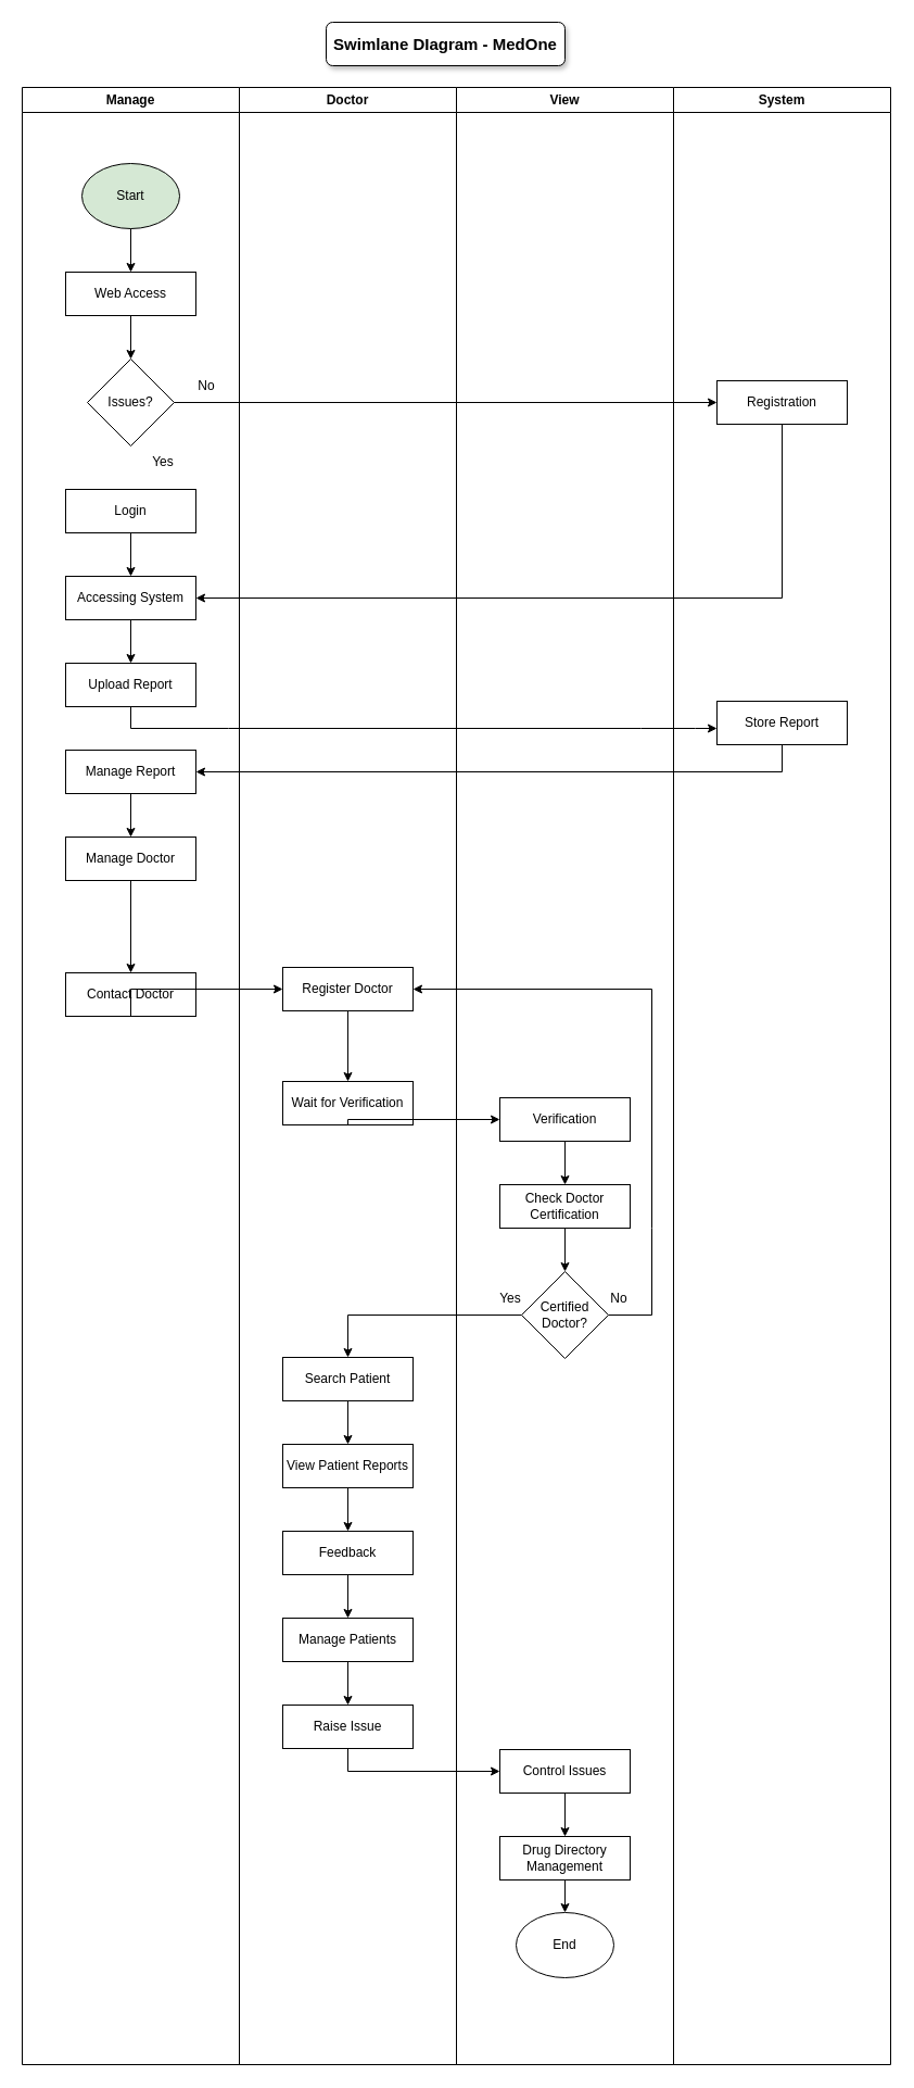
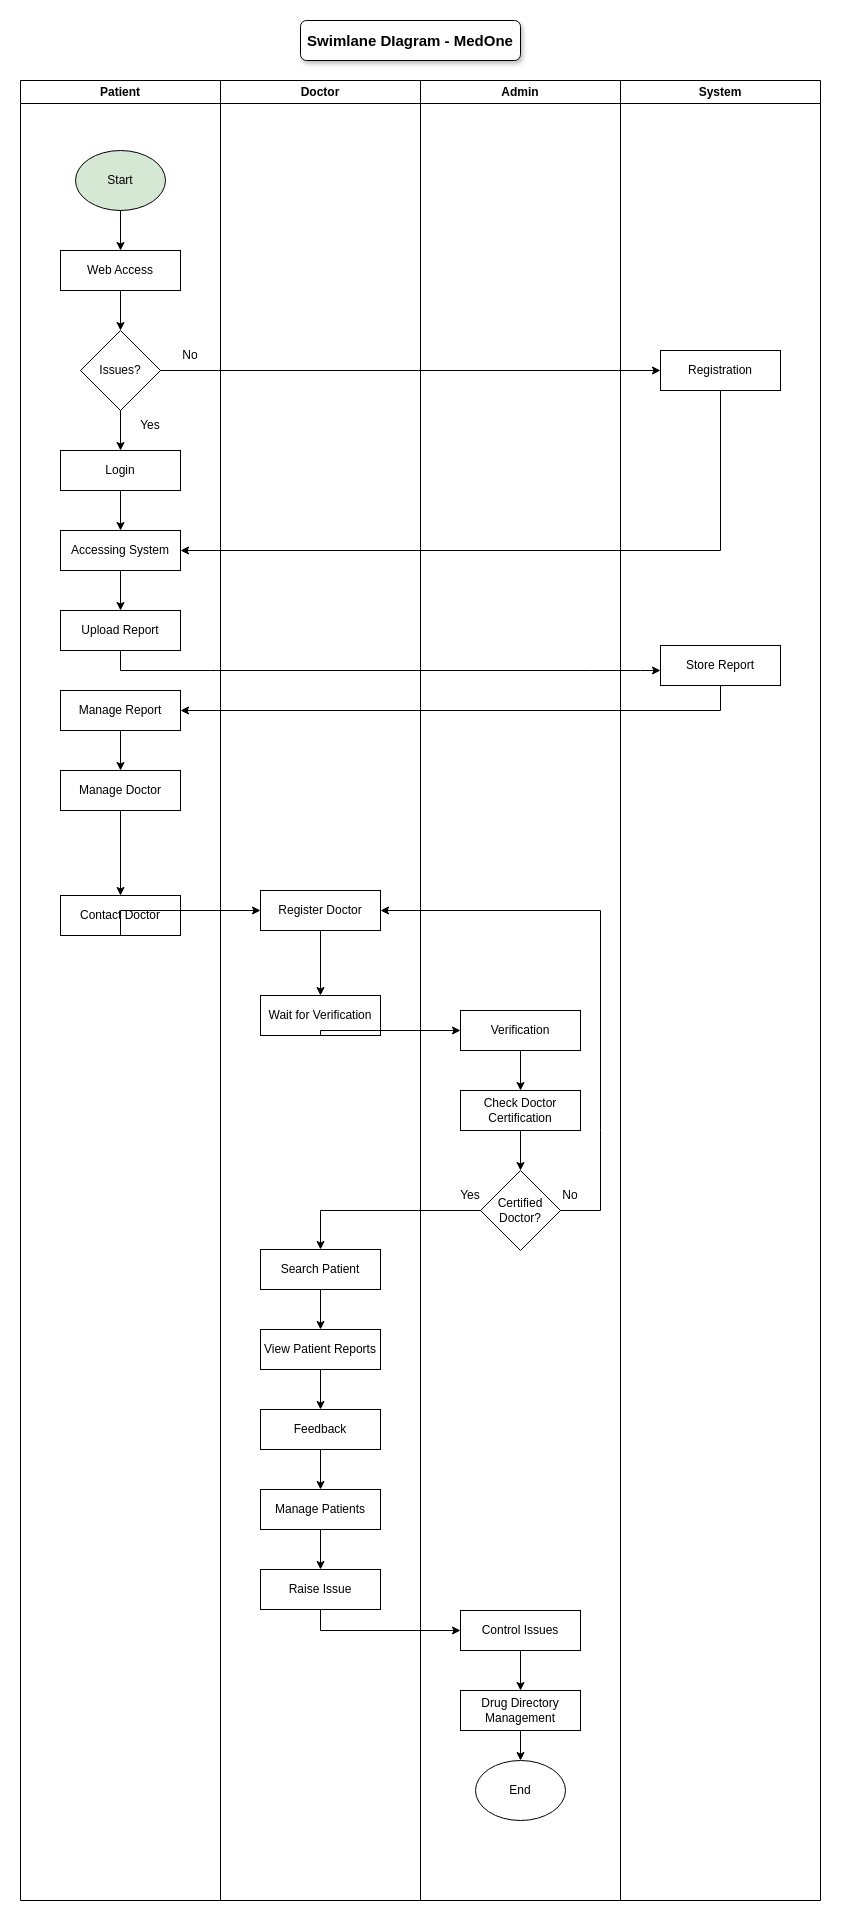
  <mxCell id="0" />
  <mxCell id="1" parent="0" />
- <mxCell id="2" value="Manage" style="swimlane;whiteSpace=wrap;html=1;" vertex="1" parent="1"><mxGeometry x="20" y="80" width="200" height="1820" as="geometry" /></mxCell>
+ <mxCell id="2" value="Patient" style="swimlane;whiteSpace=wrap;html=1;" vertex="1" parent="1"><mxGeometry x="20" y="80" width="200" height="1820" as="geometry" /></mxCell>
  <mxCell id="3" value="Web Access" style="rounded=0;whiteSpace=wrap;html=1;" vertex="1" parent="2"><mxGeometry x="40" y="170" width="120" height="40" as="geometry" /></mxCell>
  <mxCell id="4" value="Issues?" style="rhombus;whiteSpace=wrap;html=1;" vertex="1" parent="2"><mxGeometry x="60" y="250" width="80" height="80" as="geometry" /></mxCell>
  <mxCell id="5" value="" style="endArrow=classic;html=1;rounded=0;exitX=0.5;exitY=1;exitDx=0;exitDy=0;entryX=0.5;entryY=0;entryDx=0;entryDy=0;" edge="1" parent="2" source="3" target="4"><mxGeometry width="50" height="50" relative="1" as="geometry"><mxPoint x="75" y="270" as="sourcePoint" /><mxPoint x="125" y="220" as="targetPoint" /></mxGeometry></mxCell>
  <mxCell id="6" value="No" style="text;html=1;strokeColor=none;fillColor=none;align=center;verticalAlign=middle;whiteSpace=wrap;rounded=0;" vertex="1" parent="2"><mxGeometry x="140" y="260" width="60" height="30" as="geometry" /></mxCell>
  <mxCell id="7" value="Login" style="rounded=0;whiteSpace=wrap;html=1;" vertex="1" parent="2"><mxGeometry x="40" y="370" width="120" height="40" as="geometry" /></mxCell>
+ <mxCell id="8" value="" style="endArrow=classic;html=1;rounded=0;exitX=0.5;exitY=1;exitDx=0;exitDy=0;entryX=0.5;entryY=0;entryDx=0;entryDy=0;" edge="1" parent="2" source="4" target="7"><mxGeometry width="50" height="50" relative="1" as="geometry"><mxPoint x="100" y="360" as="sourcePoint" /><mxPoint x="150" y="310" as="targetPoint" /></mxGeometry></mxCell>
  <mxCell id="9" value="Yes" style="text;html=1;strokeColor=none;fillColor=none;align=center;verticalAlign=middle;whiteSpace=wrap;rounded=0;" vertex="1" parent="2"><mxGeometry x="100" y="330" width="60" height="30" as="geometry" /></mxCell>
  <mxCell id="10" value="Accessing System" style="rounded=0;whiteSpace=wrap;html=1;" vertex="1" parent="2"><mxGeometry x="40" y="450" width="120" height="40" as="geometry" /></mxCell>
  <mxCell id="11" value="" style="endArrow=classic;html=1;rounded=0;exitX=0.5;exitY=1;exitDx=0;exitDy=0;entryX=0.5;entryY=0;entryDx=0;entryDy=0;" edge="1" parent="2" source="7" target="10"><mxGeometry width="50" height="50" relative="1" as="geometry"><mxPoint x="350" y="400" as="sourcePoint" /><mxPoint x="400" y="350" as="targetPoint" /></mxGeometry></mxCell>
  <mxCell id="12" value="Upload Report" style="rounded=0;whiteSpace=wrap;html=1;" vertex="1" parent="2"><mxGeometry x="40" y="530" width="120" height="40" as="geometry" /></mxCell>
  <mxCell id="13" value="" style="endArrow=classic;html=1;rounded=0;exitX=0.5;exitY=1;exitDx=0;exitDy=0;entryX=0.5;entryY=0;entryDx=0;entryDy=0;" edge="1" parent="2" source="10" target="12"><mxGeometry width="50" height="50" relative="1" as="geometry"><mxPoint x="150" y="520" as="sourcePoint" /><mxPoint x="200" y="470" as="targetPoint" /></mxGeometry></mxCell>
  <mxCell id="14" value="Manage Report" style="rounded=0;whiteSpace=wrap;html=1;" vertex="1" parent="2"><mxGeometry x="40" y="610" width="120" height="40" as="geometry" /></mxCell>
  <mxCell id="15" value="Manage Doctor" style="rounded=0;whiteSpace=wrap;html=1;" vertex="1" parent="2"><mxGeometry x="40" y="690" width="120" height="40" as="geometry" /></mxCell>
  <mxCell id="16" value="" style="endArrow=classic;html=1;rounded=0;exitX=0.5;exitY=1;exitDx=0;exitDy=0;entryX=0.5;entryY=0;entryDx=0;entryDy=0;" edge="1" parent="2" source="14" target="15"><mxGeometry width="50" height="50" relative="1" as="geometry"><mxPoint x="350" y="750" as="sourcePoint" /><mxPoint x="400" y="700" as="targetPoint" /></mxGeometry></mxCell>
  <mxCell id="17" value="Contact Doctor" style="rounded=0;whiteSpace=wrap;html=1;" vertex="1" parent="2"><mxGeometry x="40" y="815" width="120" height="40" as="geometry" /></mxCell>
  <mxCell id="18" value="" style="endArrow=classic;html=1;rounded=0;exitX=0.5;exitY=1;exitDx=0;exitDy=0;entryX=0.5;entryY=0;entryDx=0;entryDy=0;" edge="1" parent="2" source="15" target="17"><mxGeometry width="50" height="50" relative="1" as="geometry"><mxPoint x="350" y="750" as="sourcePoint" /><mxPoint x="400" y="700" as="targetPoint" /></mxGeometry></mxCell>
  <mxCell id="19" value="Start" style="ellipse;whiteSpace=wrap;html=1;fillColor=#d5e8d4;" vertex="1" parent="2"><mxGeometry x="55" y="70" width="90" height="60" as="geometry" /></mxCell>
  <mxCell id="20" value="" style="endArrow=classic;html=1;rounded=0;fontSize=15;exitX=0.5;exitY=1;exitDx=0;exitDy=0;entryX=0.5;entryY=0;entryDx=0;entryDy=0;" edge="1" parent="2" source="19" target="3"><mxGeometry width="50" height="50" relative="1" as="geometry"><mxPoint x="350" y="190" as="sourcePoint" /><mxPoint x="400" y="140" as="targetPoint" /></mxGeometry></mxCell>
  <mxCell id="21" value="Doctor" style="swimlane;whiteSpace=wrap;html=1;" vertex="1" parent="1"><mxGeometry x="220" y="80" width="200" height="1820" as="geometry" /></mxCell>
  <mxCell id="22" value="Register Doctor" style="rounded=0;whiteSpace=wrap;html=1;" vertex="1" parent="21"><mxGeometry x="40" y="810" width="120" height="40" as="geometry" /></mxCell>
  <mxCell id="23" value="Wait for Verification" style="rounded=0;whiteSpace=wrap;html=1;" vertex="1" parent="21"><mxGeometry x="40" y="915" width="120" height="40" as="geometry" /></mxCell>
  <mxCell id="24" value="" style="endArrow=classic;html=1;rounded=0;exitX=0.5;exitY=1;exitDx=0;exitDy=0;entryX=0.5;entryY=0;entryDx=0;entryDy=0;" edge="1" parent="21" source="22" target="23"><mxGeometry width="50" height="50" relative="1" as="geometry"><mxPoint x="150" y="750" as="sourcePoint" /><mxPoint x="200" y="700" as="targetPoint" /></mxGeometry></mxCell>
  <mxCell id="25" value="Search Patient" style="rounded=0;whiteSpace=wrap;html=1;" vertex="1" parent="21"><mxGeometry x="40" y="1169" width="120" height="40" as="geometry" /></mxCell>
  <mxCell id="26" value="View Patient Reports" style="rounded=0;whiteSpace=wrap;html=1;" vertex="1" parent="21"><mxGeometry x="40" y="1249" width="120" height="40" as="geometry" /></mxCell>
  <mxCell id="27" value="" style="endArrow=classic;html=1;rounded=0;exitX=0.5;exitY=1;exitDx=0;exitDy=0;entryX=0.5;entryY=0;entryDx=0;entryDy=0;" edge="1" parent="21" source="25" target="26"><mxGeometry width="50" height="50" relative="1" as="geometry"><mxPoint x="150" y="1359" as="sourcePoint" /><mxPoint x="200" y="1309" as="targetPoint" /></mxGeometry></mxCell>
  <mxCell id="28" value="Feedback" style="rounded=0;whiteSpace=wrap;html=1;" vertex="1" parent="21"><mxGeometry x="40" y="1329" width="120" height="40" as="geometry" /></mxCell>
  <mxCell id="29" value="" style="endArrow=classic;html=1;rounded=0;exitX=0.5;exitY=1;exitDx=0;exitDy=0;entryX=0.5;entryY=0;entryDx=0;entryDy=0;" edge="1" parent="21" source="26" target="28"><mxGeometry width="50" height="50" relative="1" as="geometry"><mxPoint x="150" y="1359" as="sourcePoint" /><mxPoint x="200" y="1309" as="targetPoint" /></mxGeometry></mxCell>
  <mxCell id="30" value="Manage Patients" style="rounded=0;whiteSpace=wrap;html=1;" vertex="1" parent="21"><mxGeometry x="40" y="1409" width="120" height="40" as="geometry" /></mxCell>
  <mxCell id="31" value="" style="endArrow=classic;html=1;rounded=0;exitX=0.5;exitY=1;exitDx=0;exitDy=0;entryX=0.5;entryY=0;entryDx=0;entryDy=0;" edge="1" parent="21" source="28" target="30"><mxGeometry width="50" height="50" relative="1" as="geometry"><mxPoint x="150" y="1499" as="sourcePoint" /><mxPoint x="200" y="1449" as="targetPoint" /></mxGeometry></mxCell>
  <mxCell id="32" value="Raise Issue" style="rounded=0;whiteSpace=wrap;html=1;" vertex="1" parent="21"><mxGeometry x="40" y="1489" width="120" height="40" as="geometry" /></mxCell>
  <mxCell id="33" value="" style="endArrow=classic;html=1;rounded=0;exitX=0.5;exitY=1;exitDx=0;exitDy=0;entryX=0.5;entryY=0;entryDx=0;entryDy=0;" edge="1" parent="21" source="30" target="32"><mxGeometry width="50" height="50" relative="1" as="geometry"><mxPoint x="150" y="1499" as="sourcePoint" /><mxPoint x="200" y="1449" as="targetPoint" /></mxGeometry></mxCell>
- <mxCell id="34" value="View" style="swimlane;whiteSpace=wrap;html=1;" vertex="1" parent="1"><mxGeometry x="420" y="80" width="200" height="1820" as="geometry" /></mxCell>
+ <mxCell id="34" value="Admin" style="swimlane;whiteSpace=wrap;html=1;" vertex="1" parent="1"><mxGeometry x="420" y="80" width="200" height="1820" as="geometry" /></mxCell>
  <mxCell id="35" value="Verification" style="rounded=0;whiteSpace=wrap;html=1;" vertex="1" parent="34"><mxGeometry x="40" y="930" width="120" height="40" as="geometry" /></mxCell>
  <mxCell id="36" value="Check Doctor Certification" style="rounded=0;whiteSpace=wrap;html=1;" vertex="1" parent="34"><mxGeometry x="40" y="1010" width="120" height="40" as="geometry" /></mxCell>
  <mxCell id="37" value="" style="endArrow=classic;html=1;rounded=0;exitX=0.5;exitY=1;exitDx=0;exitDy=0;entryX=0.5;entryY=0;entryDx=0;entryDy=0;" edge="1" parent="34" source="35" target="36"><mxGeometry width="50" height="50" relative="1" as="geometry"><mxPoint x="-50" y="960" as="sourcePoint" /><mxPoint y="910" as="targetPoint" /></mxGeometry></mxCell>
  <mxCell id="38" value="Certified Doctor?" style="rhombus;whiteSpace=wrap;html=1;" vertex="1" parent="34"><mxGeometry x="60" y="1090" width="80" height="80" as="geometry" /></mxCell>
  <mxCell id="39" value="" style="endArrow=classic;html=1;rounded=0;exitX=0.5;exitY=1;exitDx=0;exitDy=0;" edge="1" parent="34" source="36" target="38"><mxGeometry width="50" height="50" relative="1" as="geometry"><mxPoint x="-50" y="1080" as="sourcePoint" /><mxPoint y="1030" as="targetPoint" /></mxGeometry></mxCell>
  <mxCell id="40" value="No" style="text;html=1;strokeColor=none;fillColor=none;align=center;verticalAlign=middle;whiteSpace=wrap;rounded=0;" vertex="1" parent="34"><mxGeometry x="120" y="1100" width="60" height="30" as="geometry" /></mxCell>
  <mxCell id="41" value="Yes" style="text;html=1;strokeColor=none;fillColor=none;align=center;verticalAlign=middle;whiteSpace=wrap;rounded=0;" vertex="1" parent="34"><mxGeometry x="20" y="1100" width="60" height="30" as="geometry" /></mxCell>
  <mxCell id="42" value="Control Issues" style="rounded=0;whiteSpace=wrap;html=1;" vertex="1" parent="34"><mxGeometry x="40" y="1530" width="120" height="40" as="geometry" /></mxCell>
  <mxCell id="43" value="Drug Directory Management" style="rounded=0;whiteSpace=wrap;html=1;" vertex="1" parent="34"><mxGeometry x="40" y="1610" width="120" height="40" as="geometry" /></mxCell>
  <mxCell id="44" value="" style="endArrow=classic;html=1;rounded=0;exitX=0.5;exitY=1;exitDx=0;exitDy=0;entryX=0.5;entryY=0;entryDx=0;entryDy=0;" edge="1" parent="34" source="42" target="43"><mxGeometry width="50" height="50" relative="1" as="geometry"><mxPoint x="-50" y="1620" as="sourcePoint" /><mxPoint y="1570" as="targetPoint" /></mxGeometry></mxCell>
  <mxCell id="45" value="End" style="ellipse;whiteSpace=wrap;html=1;" vertex="1" parent="34"><mxGeometry x="55" y="1680" width="90" height="60" as="geometry" /></mxCell>
  <mxCell id="46" value="" style="endArrow=classic;html=1;rounded=0;exitX=0.5;exitY=1;exitDx=0;exitDy=0;entryX=0.5;entryY=0;entryDx=0;entryDy=0;" edge="1" parent="34" source="43" target="45"><mxGeometry width="50" height="50" relative="1" as="geometry"><mxPoint x="-50" y="1760" as="sourcePoint" /><mxPoint y="1710" as="targetPoint" /></mxGeometry></mxCell>
  <mxCell id="47" value="System" style="swimlane;whiteSpace=wrap;html=1;" vertex="1" parent="1"><mxGeometry x="620" y="80" width="200" height="1820" as="geometry" /></mxCell>
  <mxCell id="48" value="Registration" style="rounded=0;whiteSpace=wrap;html=1;" vertex="1" parent="47"><mxGeometry x="40" y="270" width="120" height="40" as="geometry" /></mxCell>
  <mxCell id="49" value="Store Report" style="rounded=0;whiteSpace=wrap;html=1;" vertex="1" parent="47"><mxGeometry x="40" y="565" width="120" height="40" as="geometry" /></mxCell>
  <mxCell id="50" value="" style="endArrow=classic;html=1;rounded=0;exitX=1;exitY=0.5;exitDx=0;exitDy=0;entryX=0;entryY=0.5;entryDx=0;entryDy=0;" edge="1" parent="1" source="4" target="48"><mxGeometry width="50" height="50" relative="1" as="geometry"><mxPoint x="370" y="340" as="sourcePoint" /><mxPoint x="420" y="290" as="targetPoint" /></mxGeometry></mxCell>
  <mxCell id="51" value="" style="endArrow=classic;html=1;rounded=0;exitX=0.5;exitY=1;exitDx=0;exitDy=0;entryX=1;entryY=0.5;entryDx=0;entryDy=0;" edge="1" parent="1" source="48" target="10"><mxGeometry width="50" height="50" relative="1" as="geometry"><mxPoint x="295" y="570" as="sourcePoint" /><mxPoint x="345" y="520" as="targetPoint" /><Array as="points"><mxPoint x="720" y="550" /></Array></mxGeometry></mxCell>
  <mxCell id="52" value="" style="endArrow=classic;html=1;rounded=0;exitX=0.5;exitY=1;exitDx=0;exitDy=0;entryX=0;entryY=0.625;entryDx=0;entryDy=0;entryPerimeter=0;" edge="1" parent="1" source="12" target="49"><mxGeometry width="50" height="50" relative="1" as="geometry"><mxPoint x="370" y="550" as="sourcePoint" /><mxPoint x="420" y="500" as="targetPoint" /><Array as="points"><mxPoint x="120" y="670" /><mxPoint x="210" y="670" /><mxPoint x="590" y="670" /><mxPoint x="640" y="670" /></Array></mxGeometry></mxCell>
  <mxCell id="53" value="" style="endArrow=classic;html=1;rounded=0;exitX=0.5;exitY=1;exitDx=0;exitDy=0;entryX=1;entryY=0.5;entryDx=0;entryDy=0;" edge="1" parent="1" source="49" target="14"><mxGeometry width="50" height="50" relative="1" as="geometry"><mxPoint x="370" y="620" as="sourcePoint" /><mxPoint x="420" y="570" as="targetPoint" /><Array as="points"><mxPoint x="720" y="710" /></Array></mxGeometry></mxCell>
  <mxCell id="54" value="" style="endArrow=classic;html=1;rounded=0;exitX=0.5;exitY=1;exitDx=0;exitDy=0;entryX=0;entryY=0.5;entryDx=0;entryDy=0;" edge="1" parent="1" source="17" target="22"><mxGeometry width="50" height="50" relative="1" as="geometry"><mxPoint x="370" y="830" as="sourcePoint" /><mxPoint x="420" y="780" as="targetPoint" /><Array as="points"><mxPoint x="120" y="910" /></Array></mxGeometry></mxCell>
  <mxCell id="55" value="" style="endArrow=classic;html=1;rounded=0;exitX=0.5;exitY=1;exitDx=0;exitDy=0;entryX=0;entryY=0.5;entryDx=0;entryDy=0;" edge="1" parent="1" source="23" target="35"><mxGeometry width="50" height="50" relative="1" as="geometry"><mxPoint x="370" y="960" as="sourcePoint" /><mxPoint x="420" y="910" as="targetPoint" /><Array as="points"><mxPoint x="320" y="1030" /></Array></mxGeometry></mxCell>
  <mxCell id="56" value="" style="endArrow=classic;html=1;rounded=0;exitX=1;exitY=0.5;exitDx=0;exitDy=0;entryX=1;entryY=0.5;entryDx=0;entryDy=0;" edge="1" parent="1" source="38" target="22"><mxGeometry width="50" height="50" relative="1" as="geometry"><mxPoint x="370" y="1070" as="sourcePoint" /><mxPoint x="420" y="1020" as="targetPoint" /><Array as="points"><mxPoint x="600" y="1210" /><mxPoint x="600" y="1130" /><mxPoint x="600" y="910" /></Array></mxGeometry></mxCell>
  <mxCell id="57" value="" style="endArrow=classic;html=1;rounded=0;exitX=0;exitY=0.5;exitDx=0;exitDy=0;entryX=0.5;entryY=0;entryDx=0;entryDy=0;" edge="1" parent="1" source="38" target="25"><mxGeometry width="50" height="50" relative="1" as="geometry"><mxPoint x="370" y="1210" as="sourcePoint" /><mxPoint x="420" y="1160" as="targetPoint" /><Array as="points"><mxPoint x="320" y="1210" /></Array></mxGeometry></mxCell>
  <mxCell id="58" value="" style="endArrow=classic;html=1;rounded=0;exitX=0.5;exitY=1;exitDx=0;exitDy=0;entryX=0;entryY=0.5;entryDx=0;entryDy=0;" edge="1" parent="1" source="32" target="42"><mxGeometry width="50" height="50" relative="1" as="geometry"><mxPoint x="370" y="1630" as="sourcePoint" /><mxPoint x="420" y="1580" as="targetPoint" /><Array as="points"><mxPoint x="320" y="1630" /></Array></mxGeometry></mxCell>
  <mxCell id="59" value="Swimlane DIagram - MedOne" style="rounded=1;whiteSpace=wrap;html=1;fontStyle=1;fontSize=15;align=center;shadow=1;" vertex="1" parent="1"><mxGeometry x="300" y="20" width="220" height="40" as="geometry" /></mxCell>
